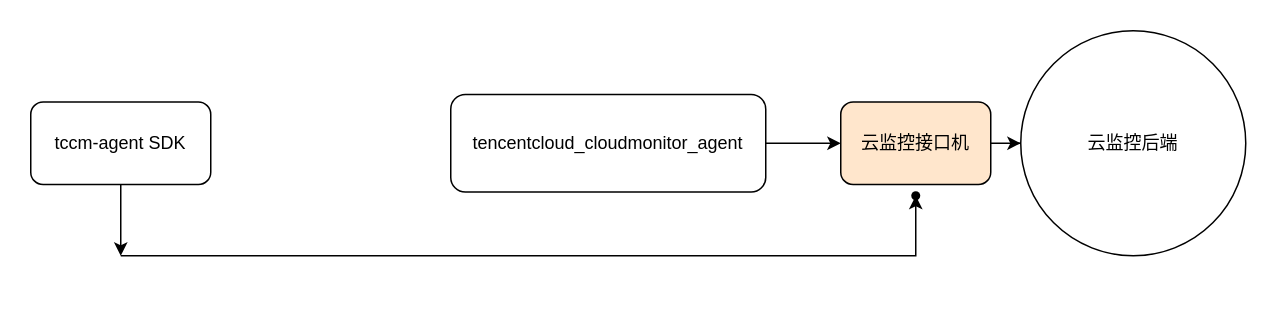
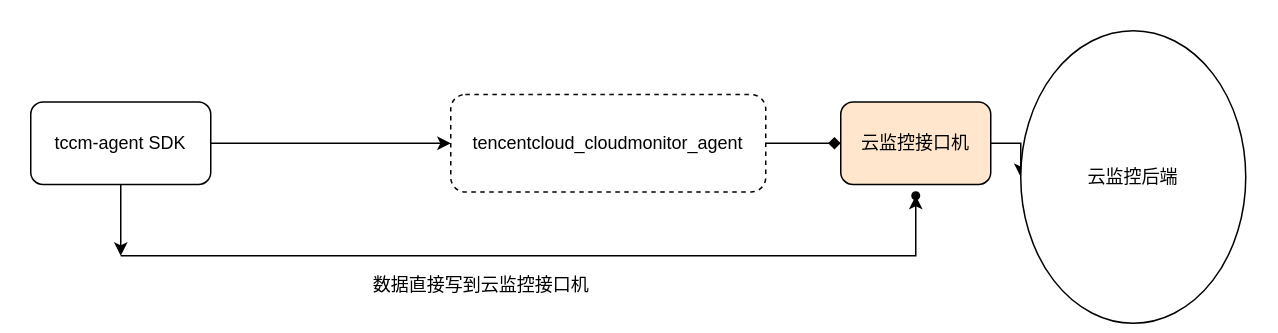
  <mxCell id="0" />
  <mxCell id="1" parent="0" />
+ <mxCell id="2" value="" style="edgeStyle=orthogonalEdgeStyle;rounded=0;orthogonalLoop=1;jettySize=auto;html=1;" edge="1" parent="1" source="4" target="6"><mxGeometry relative="1" as="geometry" /></mxCell>
  <mxCell id="3" value="" style="edgeStyle=orthogonalEdgeStyle;rounded=0;orthogonalLoop=1;jettySize=auto;html=1;" edge="1" parent="1" source="4"><mxGeometry relative="1" as="geometry"><mxPoint x="80" y="170" as="targetPoint" /></mxGeometry></mxCell>
  <mxCell id="4" value="tccm-agent SDK" style="rounded=1;whiteSpace=wrap;html=1;" vertex="1" parent="1"><mxGeometry x="20" y="67.5" width="120" height="55" as="geometry" /></mxCell>
- <mxCell id="5" value="" style="edgeStyle=orthogonalEdgeStyle;rounded=0;orthogonalLoop=1;jettySize=auto;html=1;" edge="1" parent="1" source="6" target="8"><mxGeometry relative="1" as="geometry" /></mxCell>
- <mxCell id="6" value="tencentcloud_cloudmonitor_agent" style="rounded=1;whiteSpace=wrap;html=1;" vertex="1" parent="1"><mxGeometry x="300" y="62.5" width="210" height="65" as="geometry" /></mxCell>
+ <mxCell id="5" value="" style="edgeStyle=orthogonalEdgeStyle;rounded=0;orthogonalLoop=1;jettySize=auto;html=1;endArrow=diamond;" edge="1" parent="1" source="6" target="8"><mxGeometry relative="1" as="geometry" /></mxCell>
+ <mxCell id="6" value="tencentcloud_cloudmonitor_agent" style="rounded=1;whiteSpace=wrap;html=1;dashed=1;" vertex="1" parent="1"><mxGeometry x="300" y="62.5" width="210" height="65" as="geometry" /></mxCell>
  <mxCell id="7" value="" style="edgeStyle=orthogonalEdgeStyle;rounded=0;orthogonalLoop=1;jettySize=auto;html=1;" edge="1" parent="1" source="8" target="9"><mxGeometry relative="1" as="geometry" /></mxCell>
  <mxCell id="8" value="云监控接口机" style="rounded=1;whiteSpace=wrap;html=1;fillColor=#ffe6cc;" vertex="1" parent="1"><mxGeometry x="560" y="67.5" width="100" height="55" as="geometry" /></mxCell>
- <mxCell id="9" value="云监控后端" style="ellipse;whiteSpace=wrap;html=1;aspect=fixed;" vertex="1" parent="1"><mxGeometry x="680" y="20" width="150" height="150" as="geometry" /></mxCell>
+ <mxCell id="9" value="云监控后端" style="ellipse;whiteSpace=wrap;html=1;aspect=fixed;" vertex="1" parent="1"><mxGeometry x="680" y="20" width="150" height="195" as="geometry" /></mxCell>
  <mxCell id="10" value="" style="edgeStyle=orthogonalEdgeStyle;rounded=0;orthogonalLoop=1;jettySize=auto;html=1;" edge="1" parent="1" target="11"><mxGeometry relative="1" as="geometry"><mxPoint x="80" y="170" as="sourcePoint" /><Array as="points"><mxPoint x="80" y="170" /><mxPoint x="610" y="170" /></Array></mxGeometry></mxCell>
  <mxCell id="11" value="" style="shape=waypoint;size=6;pointerEvents=1;points=[];fillColor=#ffffff;resizable=0;rotatable=0;perimeter=centerPerimeter;snapToPoint=1;rounded=1;" vertex="1" parent="1"><mxGeometry x="590" y="110" width="40" height="40" as="geometry" /></mxCell>
+ <mxCell id="12" value="数据直接写到云监控接口机" style="text;html=1;align=center;verticalAlign=middle;resizable=0;points=[];autosize=1;strokeColor=none;" vertex="1" parent="1"><mxGeometry x="240" y="180" width="160" height="20" as="geometry" /></mxCell>
